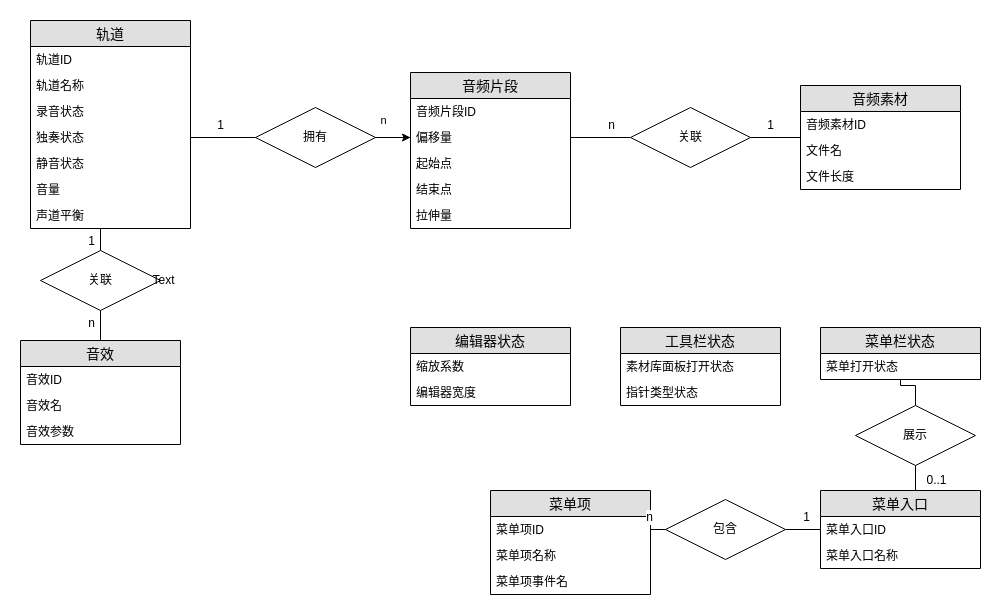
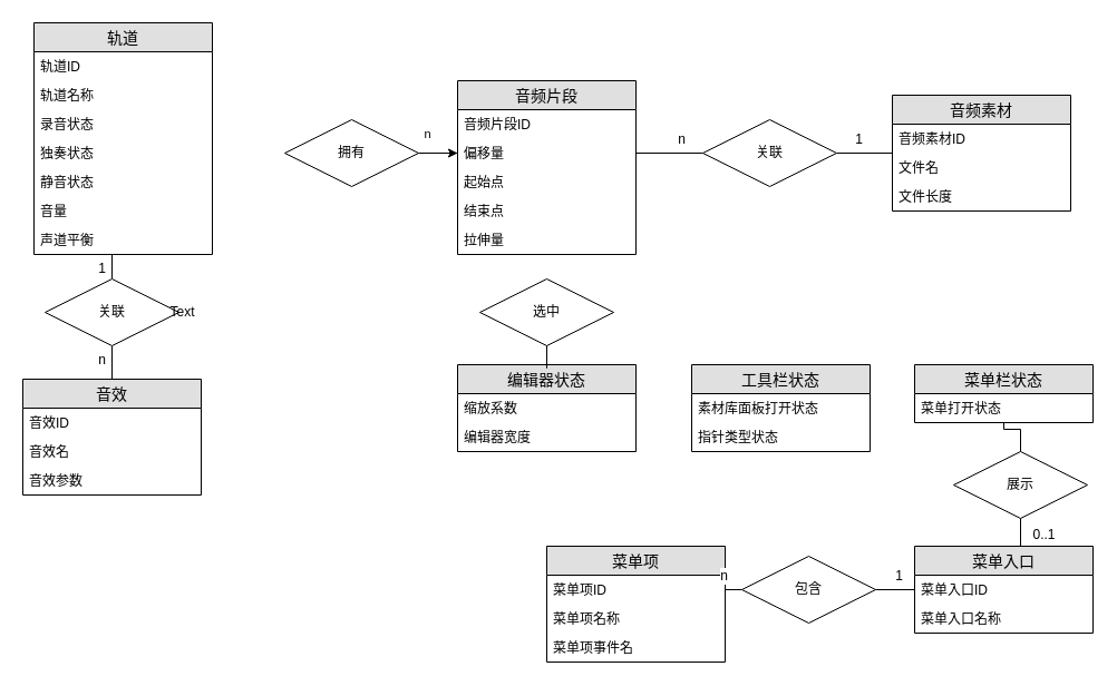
  <mxCell id="0" />
  <mxCell id="1" parent="0" />
  <mxCell id="2" value="轨道" style="swimlane;fontStyle=0;childLayout=stackLayout;horizontal=1;startSize=26;fillColor=#e0e0e0;horizontalStack=0;resizeParent=1;resizeParentMax=0;resizeLast=0;collapsible=1;marginBottom=0;swimlaneFillColor=#ffffff;align=center;fontSize=14;" vertex="1" parent="1"><mxGeometry x="30" y="20" width="160" height="208" as="geometry" /></mxCell>
  <mxCell id="3" value="轨道ID" style="text;strokeColor=none;fillColor=none;spacingLeft=4;spacingRight=4;overflow=hidden;rotatable=0;points=[[0,0.5],[1,0.5]];portConstraint=eastwest;fontSize=12;" vertex="1" parent="2"><mxGeometry y="26" width="160" height="26" as="geometry" /></mxCell>
  <mxCell id="4" value="轨道名称" style="text;strokeColor=none;fillColor=none;spacingLeft=4;spacingRight=4;overflow=hidden;rotatable=0;points=[[0,0.5],[1,0.5]];portConstraint=eastwest;fontSize=12;" vertex="1" parent="2"><mxGeometry y="52" width="160" height="26" as="geometry" /></mxCell>
  <mxCell id="5" value="录音状态" style="text;strokeColor=none;fillColor=none;spacingLeft=4;spacingRight=4;overflow=hidden;rotatable=0;points=[[0,0.5],[1,0.5]];portConstraint=eastwest;fontSize=12;" vertex="1" parent="2"><mxGeometry y="78" width="160" height="26" as="geometry" /></mxCell>
  <mxCell id="6" value="独奏状态" style="text;strokeColor=none;fillColor=none;spacingLeft=4;spacingRight=4;overflow=hidden;rotatable=0;points=[[0,0.5],[1,0.5]];portConstraint=eastwest;fontSize=12;" vertex="1" parent="2"><mxGeometry y="104" width="160" height="26" as="geometry" /></mxCell>
  <mxCell id="7" value="静音状态" style="text;strokeColor=none;fillColor=none;spacingLeft=4;spacingRight=4;overflow=hidden;rotatable=0;points=[[0,0.5],[1,0.5]];portConstraint=eastwest;fontSize=12;" vertex="1" parent="2"><mxGeometry y="130" width="160" height="26" as="geometry" /></mxCell>
  <mxCell id="8" value="音量" style="text;strokeColor=none;fillColor=none;spacingLeft=4;spacingRight=4;overflow=hidden;rotatable=0;points=[[0,0.5],[1,0.5]];portConstraint=eastwest;fontSize=12;" vertex="1" parent="2"><mxGeometry y="156" width="160" height="26" as="geometry" /></mxCell>
  <mxCell id="9" value="声道平衡" style="text;strokeColor=none;fillColor=none;spacingLeft=4;spacingRight=4;overflow=hidden;rotatable=0;points=[[0,0.5],[1,0.5]];portConstraint=eastwest;fontSize=12;" vertex="1" parent="2"><mxGeometry y="182" width="160" height="26" as="geometry" /></mxCell>
  <mxCell id="10" value="n" style="edgeStyle=orthogonalEdgeStyle;rounded=0;orthogonalLoop=1;jettySize=auto;html=1;exitX=1;exitY=0.5;exitDx=0;exitDy=0;endArrow=none;endFill=0;" edge="1" parent="1" source="11" target="14"><mxGeometry x="0.6" y="26" relative="1" as="geometry"><Array as="points"><mxPoint x="400" y="137" /><mxPoint x="400" y="137" /></Array><mxPoint x="-20" y="9" as="offset" /></mxGeometry></mxCell>
  <mxCell id="11" value="拥有" style="shape=rhombus;perimeter=rhombusPerimeter;whiteSpace=wrap;html=1;align=center;" vertex="1" parent="1"><mxGeometry x="255" y="107" width="120" height="60" as="geometry" /></mxCell>
- <mxCell id="12" style="edgeStyle=orthogonalEdgeStyle;rounded=0;orthogonalLoop=1;jettySize=auto;html=1;exitX=1;exitY=0.5;exitDx=0;exitDy=0;entryX=0;entryY=0.5;entryDx=0;entryDy=0;endArrow=none;endFill=0;" edge="1" parent="1" source="6" target="11"><mxGeometry relative="1" as="geometry" /></mxCell>
- <mxCell id="13" value="1" style="text;html=1;align=center;verticalAlign=middle;resizable=0;points=[];labelBackgroundColor=#ffffff;" vertex="1" connectable="0" parent="12"><mxGeometry x="0.135" y="4" relative="1" as="geometry"><mxPoint x="-8" y="-9" as="offset" /></mxGeometry></mxCell>
  <mxCell id="14" value="音频片段" style="swimlane;fontStyle=0;childLayout=stackLayout;horizontal=1;startSize=26;fillColor=#e0e0e0;horizontalStack=0;resizeParent=1;resizeParentMax=0;resizeLast=0;collapsible=1;marginBottom=0;swimlaneFillColor=#ffffff;align=center;fontSize=14;" vertex="1" parent="1"><mxGeometry x="410" y="72" width="160" height="156" as="geometry" /></mxCell>
  <mxCell id="15" value="音频片段ID" style="text;strokeColor=none;fillColor=none;spacingLeft=4;spacingRight=4;overflow=hidden;rotatable=0;points=[[0,0.5],[1,0.5]];portConstraint=eastwest;fontSize=12;" vertex="1" parent="14"><mxGeometry y="26" width="160" height="26" as="geometry" /></mxCell>
  <mxCell id="16" value="偏移量" style="text;strokeColor=none;fillColor=none;spacingLeft=4;spacingRight=4;overflow=hidden;rotatable=0;points=[[0,0.5],[1,0.5]];portConstraint=eastwest;fontSize=12;" vertex="1" parent="14"><mxGeometry y="52" width="160" height="26" as="geometry" /></mxCell>
  <mxCell id="17" value="起始点" style="text;strokeColor=none;fillColor=none;spacingLeft=4;spacingRight=4;overflow=hidden;rotatable=0;points=[[0,0.5],[1,0.5]];portConstraint=eastwest;fontSize=12;" vertex="1" parent="14"><mxGeometry y="78" width="160" height="26" as="geometry" /></mxCell>
  <mxCell id="18" value="结束点" style="text;strokeColor=none;fillColor=none;spacingLeft=4;spacingRight=4;overflow=hidden;rotatable=0;points=[[0,0.5],[1,0.5]];portConstraint=eastwest;fontSize=12;" vertex="1" parent="14"><mxGeometry y="104" width="160" height="26" as="geometry" /></mxCell>
  <mxCell id="19" value="拉伸量" style="text;strokeColor=none;fillColor=none;spacingLeft=4;spacingRight=4;overflow=hidden;rotatable=0;points=[[0,0.5],[1,0.5]];portConstraint=eastwest;fontSize=12;" vertex="1" parent="14"><mxGeometry y="130" width="160" height="26" as="geometry" /></mxCell>
  <mxCell id="20" style="edgeStyle=orthogonalEdgeStyle;rounded=0;orthogonalLoop=1;jettySize=auto;html=1;exitX=0;exitY=0.5;exitDx=0;exitDy=0;entryX=1;entryY=0.5;entryDx=0;entryDy=0;endArrow=none;endFill=0;" edge="1" parent="1" source="24" target="16"><mxGeometry relative="1" as="geometry" /></mxCell>
  <mxCell id="21" value="n" style="text;html=1;align=center;verticalAlign=middle;resizable=0;points=[];labelBackgroundColor=#ffffff;" vertex="1" connectable="0" parent="20"><mxGeometry x="-0.513" y="-2" relative="1" as="geometry"><mxPoint x="-5" y="-11" as="offset" /></mxGeometry></mxCell>
  <mxCell id="22" style="edgeStyle=orthogonalEdgeStyle;rounded=0;orthogonalLoop=1;jettySize=auto;html=1;exitX=1;exitY=0.5;exitDx=0;exitDy=0;endArrow=none;endFill=0;" edge="1" parent="1" source="24" target="25"><mxGeometry relative="1" as="geometry"><mxPoint x="920" y="137" as="targetPoint" /></mxGeometry></mxCell>
  <mxCell id="23" value="1" style="text;html=1;align=center;verticalAlign=middle;resizable=0;points=[];labelBackgroundColor=#ffffff;" vertex="1" connectable="0" parent="22"><mxGeometry x="-0.229" y="1" relative="1" as="geometry"><mxPoint y="-12" as="offset" /></mxGeometry></mxCell>
  <mxCell id="24" value="关联" style="shape=rhombus;perimeter=rhombusPerimeter;whiteSpace=wrap;html=1;align=center;" vertex="1" parent="1"><mxGeometry x="630" y="107" width="120" height="60" as="geometry" /></mxCell>
  <mxCell id="25" value="音频素材" style="swimlane;fontStyle=0;childLayout=stackLayout;horizontal=1;startSize=26;fillColor=#e0e0e0;horizontalStack=0;resizeParent=1;resizeParentMax=0;resizeLast=0;collapsible=1;marginBottom=0;swimlaneFillColor=#ffffff;align=center;fontSize=14;" vertex="1" parent="1"><mxGeometry x="800" y="85" width="160" height="104" as="geometry" /></mxCell>
  <mxCell id="26" value="音频素材ID" style="text;strokeColor=none;fillColor=none;spacingLeft=4;spacingRight=4;overflow=hidden;rotatable=0;points=[[0,0.5],[1,0.5]];portConstraint=eastwest;fontSize=12;" vertex="1" parent="25"><mxGeometry y="26" width="160" height="26" as="geometry" /></mxCell>
  <mxCell id="27" value="文件名" style="text;strokeColor=none;fillColor=none;spacingLeft=4;spacingRight=4;overflow=hidden;rotatable=0;points=[[0,0.5],[1,0.5]];portConstraint=eastwest;fontSize=12;" vertex="1" parent="25"><mxGeometry y="52" width="160" height="26" as="geometry" /></mxCell>
  <mxCell id="28" value="文件长度" style="text;strokeColor=none;fillColor=none;spacingLeft=4;spacingRight=4;overflow=hidden;rotatable=0;points=[[0,0.5],[1,0.5]];portConstraint=eastwest;fontSize=12;" vertex="1" parent="25"><mxGeometry y="78" width="160" height="26" as="geometry" /></mxCell>
  <mxCell id="29" value="音效" style="swimlane;fontStyle=0;childLayout=stackLayout;horizontal=1;startSize=26;fillColor=#e0e0e0;horizontalStack=0;resizeParent=1;resizeParentMax=0;resizeLast=0;collapsible=1;marginBottom=0;swimlaneFillColor=#ffffff;align=center;fontSize=14;" vertex="1" parent="1"><mxGeometry x="20" y="340" width="160" height="104" as="geometry" /></mxCell>
  <mxCell id="30" value="音效ID" style="text;strokeColor=none;fillColor=none;spacingLeft=4;spacingRight=4;overflow=hidden;rotatable=0;points=[[0,0.5],[1,0.5]];portConstraint=eastwest;fontSize=12;" vertex="1" parent="29"><mxGeometry y="26" width="160" height="26" as="geometry" /></mxCell>
  <mxCell id="31" value="音效名" style="text;strokeColor=none;fillColor=none;spacingLeft=4;spacingRight=4;overflow=hidden;rotatable=0;points=[[0,0.5],[1,0.5]];portConstraint=eastwest;fontSize=12;" vertex="1" parent="29"><mxGeometry y="52" width="160" height="26" as="geometry" /></mxCell>
  <mxCell id="32" value="音效参数" style="text;strokeColor=none;fillColor=none;spacingLeft=4;spacingRight=4;overflow=hidden;rotatable=0;points=[[0,0.5],[1,0.5]];portConstraint=eastwest;fontSize=12;" vertex="1" parent="29"><mxGeometry y="78" width="160" height="26" as="geometry" /></mxCell>
  <mxCell id="33" style="edgeStyle=orthogonalEdgeStyle;rounded=0;orthogonalLoop=1;jettySize=auto;html=1;exitX=0.5;exitY=0;exitDx=0;exitDy=0;entryX=0.488;entryY=1;entryDx=0;entryDy=0;entryPerimeter=0;endArrow=none;endFill=0;" edge="1" parent="1" source="37" target="9"><mxGeometry relative="1" as="geometry"><Array as="points"><mxPoint x="100" y="228" /></Array></mxGeometry></mxCell>
  <mxCell id="34" value="1" style="text;html=1;align=center;verticalAlign=middle;resizable=0;points=[];labelBackgroundColor=#ffffff;" vertex="1" connectable="0" parent="33"><mxGeometry x="-0.003" y="3" relative="1" as="geometry"><mxPoint x="-7" y="5" as="offset" /></mxGeometry></mxCell>
  <mxCell id="35" style="edgeStyle=orthogonalEdgeStyle;rounded=0;orthogonalLoop=1;jettySize=auto;html=1;exitX=0.5;exitY=1;exitDx=0;exitDy=0;entryX=0.5;entryY=0;entryDx=0;entryDy=0;endArrow=none;endFill=0;" edge="1" parent="1" source="37" target="29"><mxGeometry relative="1" as="geometry"><mxPoint x="100" y="346" as="targetPoint" /></mxGeometry></mxCell>
  <mxCell id="36" value="n" style="text;html=1;align=center;verticalAlign=middle;resizable=0;points=[];labelBackgroundColor=#ffffff;" vertex="1" connectable="0" parent="35"><mxGeometry x="-0.2" y="-2" relative="1" as="geometry"><mxPoint x="-8" as="offset" /></mxGeometry></mxCell>
  <mxCell id="37" value="关联" style="shape=rhombus;perimeter=rhombusPerimeter;whiteSpace=wrap;html=1;align=center;" vertex="1" parent="1"><mxGeometry x="40" y="250" width="120" height="60" as="geometry" /></mxCell>
  <mxCell id="38" value="" style="edgeStyle=orthogonalEdgeStyle;rounded=0;orthogonalLoop=1;jettySize=auto;html=1;endArrow=none;endFill=0;startArrow=classic;startFill=1;" edge="1" parent="1" source="16" target="11"><mxGeometry relative="1" as="geometry" /></mxCell>
  <mxCell id="39" value="编辑器状态" style="swimlane;fontStyle=0;childLayout=stackLayout;horizontal=1;startSize=26;fillColor=#e0e0e0;horizontalStack=0;resizeParent=1;resizeParentMax=0;resizeLast=0;collapsible=1;marginBottom=0;swimlaneFillColor=#ffffff;align=center;fontSize=14;" vertex="1" parent="1"><mxGeometry x="410" y="327" width="160" height="78" as="geometry" /></mxCell>
  <mxCell id="40" value="缩放系数" style="text;strokeColor=none;fillColor=none;spacingLeft=4;spacingRight=4;overflow=hidden;rotatable=0;points=[[0,0.5],[1,0.5]];portConstraint=eastwest;fontSize=12;" vertex="1" parent="39"><mxGeometry y="26" width="160" height="26" as="geometry" /></mxCell>
  <mxCell id="41" value="编辑器宽度" style="text;strokeColor=none;fillColor=none;spacingLeft=4;spacingRight=4;overflow=hidden;rotatable=0;points=[[0,0.5],[1,0.5]];portConstraint=eastwest;fontSize=12;" vertex="1" parent="39"><mxGeometry y="52" width="160" height="26" as="geometry" /></mxCell>
+ <mxCell id="42" style="edgeStyle=orthogonalEdgeStyle;rounded=0;orthogonalLoop=1;jettySize=auto;html=1;exitX=0.5;exitY=1;exitDx=0;exitDy=0;endArrow=none;endFill=0;" edge="1" parent="1" source="43" target="39"><mxGeometry relative="1" as="geometry" /></mxCell>
+ <mxCell id="43" value="选中" style="shape=rhombus;perimeter=rhombusPerimeter;whiteSpace=wrap;html=1;align=center;" vertex="1" parent="1"><mxGeometry x="430" y="250" width="120" height="60" as="geometry" /></mxCell>
  <mxCell id="44" value="工具栏状态" style="swimlane;fontStyle=0;childLayout=stackLayout;horizontal=1;startSize=26;fillColor=#e0e0e0;horizontalStack=0;resizeParent=1;resizeParentMax=0;resizeLast=0;collapsible=1;marginBottom=0;swimlaneFillColor=#ffffff;align=center;fontSize=14;" vertex="1" parent="1"><mxGeometry x="620" y="327" width="160" height="78" as="geometry" /></mxCell>
  <mxCell id="45" value="素材库面板打开状态" style="text;strokeColor=none;fillColor=none;spacingLeft=4;spacingRight=4;overflow=hidden;rotatable=0;points=[[0,0.5],[1,0.5]];portConstraint=eastwest;fontSize=12;" vertex="1" parent="44"><mxGeometry y="26" width="160" height="26" as="geometry" /></mxCell>
  <mxCell id="46" value="指针类型状态" style="text;strokeColor=none;fillColor=none;spacingLeft=4;spacingRight=4;overflow=hidden;rotatable=0;points=[[0,0.5],[1,0.5]];portConstraint=eastwest;fontSize=12;" vertex="1" parent="44"><mxGeometry y="52" width="160" height="26" as="geometry" /></mxCell>
  <mxCell id="47" value="菜单栏状态" style="swimlane;fontStyle=0;childLayout=stackLayout;horizontal=1;startSize=26;fillColor=#e0e0e0;horizontalStack=0;resizeParent=1;resizeParentMax=0;resizeLast=0;collapsible=1;marginBottom=0;swimlaneFillColor=#ffffff;align=center;fontSize=14;" vertex="1" parent="1"><mxGeometry x="820" y="327" width="160" height="52" as="geometry" /></mxCell>
  <mxCell id="48" value="菜单打开状态" style="text;strokeColor=none;fillColor=none;spacingLeft=4;spacingRight=4;overflow=hidden;rotatable=0;points=[[0,0.5],[1,0.5]];portConstraint=eastwest;fontSize=12;" vertex="1" parent="47"><mxGeometry y="26" width="160" height="26" as="geometry" /></mxCell>
  <mxCell id="49" style="edgeStyle=orthogonalEdgeStyle;rounded=0;orthogonalLoop=1;jettySize=auto;html=1;exitX=0.5;exitY=0;exitDx=0;exitDy=0;endArrow=none;endFill=0;" edge="1" parent="1" source="50" target="47"><mxGeometry relative="1" as="geometry" /></mxCell>
  <mxCell id="50" value="展示" style="shape=rhombus;perimeter=rhombusPerimeter;whiteSpace=wrap;html=1;align=center;" vertex="1" parent="1"><mxGeometry x="855" y="405" width="120" height="60" as="geometry" /></mxCell>
  <mxCell id="51" style="edgeStyle=orthogonalEdgeStyle;rounded=0;orthogonalLoop=1;jettySize=auto;html=1;exitX=0.5;exitY=0;exitDx=0;exitDy=0;entryX=0.5;entryY=1;entryDx=0;entryDy=0;endArrow=none;endFill=0;" edge="1" parent="1" source="53" target="50"><mxGeometry relative="1" as="geometry" /></mxCell>
  <mxCell id="52" value="0..1" style="text;html=1;align=center;verticalAlign=middle;resizable=0;points=[];labelBackgroundColor=#ffffff;" vertex="1" connectable="0" parent="51"><mxGeometry x="0.44" y="-1" relative="1" as="geometry"><mxPoint x="19" y="3" as="offset" /></mxGeometry></mxCell>
  <mxCell id="53" value="菜单入口" style="swimlane;fontStyle=0;childLayout=stackLayout;horizontal=1;startSize=26;fillColor=#e0e0e0;horizontalStack=0;resizeParent=1;resizeParentMax=0;resizeLast=0;collapsible=1;marginBottom=0;swimlaneFillColor=#ffffff;align=center;fontSize=14;" vertex="1" parent="1"><mxGeometry x="820" y="490" width="160" height="78" as="geometry" /></mxCell>
  <mxCell id="54" value="菜单入口ID" style="text;strokeColor=none;fillColor=none;spacingLeft=4;spacingRight=4;overflow=hidden;rotatable=0;points=[[0,0.5],[1,0.5]];portConstraint=eastwest;fontSize=12;" vertex="1" parent="53"><mxGeometry y="26" width="160" height="26" as="geometry" /></mxCell>
  <mxCell id="55" value="菜单入口名称" style="text;strokeColor=none;fillColor=none;spacingLeft=4;spacingRight=4;overflow=hidden;rotatable=0;points=[[0,0.5],[1,0.5]];portConstraint=eastwest;fontSize=12;" vertex="1" parent="53"><mxGeometry y="52" width="160" height="26" as="geometry" /></mxCell>
  <mxCell id="56" value="菜单项" style="swimlane;fontStyle=0;childLayout=stackLayout;horizontal=1;startSize=26;fillColor=#e0e0e0;horizontalStack=0;resizeParent=1;resizeParentMax=0;resizeLast=0;collapsible=1;marginBottom=0;swimlaneFillColor=#ffffff;align=center;fontSize=14;" vertex="1" parent="1"><mxGeometry x="490" y="490" width="160" height="104" as="geometry" /></mxCell>
  <mxCell id="57" value="菜单项ID" style="text;strokeColor=none;fillColor=none;spacingLeft=4;spacingRight=4;overflow=hidden;rotatable=0;points=[[0,0.5],[1,0.5]];portConstraint=eastwest;fontSize=12;" vertex="1" parent="56"><mxGeometry y="26" width="160" height="26" as="geometry" /></mxCell>
  <mxCell id="58" value="菜单项名称" style="text;strokeColor=none;fillColor=none;spacingLeft=4;spacingRight=4;overflow=hidden;rotatable=0;points=[[0,0.5],[1,0.5]];portConstraint=eastwest;fontSize=12;" vertex="1" parent="56"><mxGeometry y="52" width="160" height="26" as="geometry" /></mxCell>
  <mxCell id="59" value="菜单项事件名" style="text;strokeColor=none;fillColor=none;spacingLeft=4;spacingRight=4;overflow=hidden;rotatable=0;points=[[0,0.5],[1,0.5]];portConstraint=eastwest;fontSize=12;" vertex="1" parent="56"><mxGeometry y="78" width="160" height="26" as="geometry" /></mxCell>
  <mxCell id="60" style="edgeStyle=orthogonalEdgeStyle;rounded=0;orthogonalLoop=1;jettySize=auto;html=1;exitX=0;exitY=0.5;exitDx=0;exitDy=0;entryX=1;entryY=0.5;entryDx=0;entryDy=0;endArrow=none;endFill=0;" edge="1" parent="1" source="64" target="57"><mxGeometry relative="1" as="geometry" /></mxCell>
  <mxCell id="61" value="n" style="text;html=1;align=center;verticalAlign=middle;resizable=0;points=[];labelBackgroundColor=#ffffff;" vertex="1" connectable="0" parent="60"><mxGeometry x="-0.667" relative="1" as="geometry"><mxPoint x="-15" y="-13" as="offset" /></mxGeometry></mxCell>
  <mxCell id="62" style="edgeStyle=orthogonalEdgeStyle;rounded=0;orthogonalLoop=1;jettySize=auto;html=1;exitX=1;exitY=0.5;exitDx=0;exitDy=0;entryX=0;entryY=0.5;entryDx=0;entryDy=0;endArrow=none;endFill=0;" edge="1" parent="1" source="64" target="54"><mxGeometry relative="1" as="geometry" /></mxCell>
  <mxCell id="63" value="1" style="text;html=1;align=center;verticalAlign=middle;resizable=0;points=[];labelBackgroundColor=#ffffff;" vertex="1" connectable="0" parent="62"><mxGeometry x="0.3" y="2" relative="1" as="geometry"><mxPoint x="-3" y="-11" as="offset" /></mxGeometry></mxCell>
  <mxCell id="64" value="包含" style="shape=rhombus;perimeter=rhombusPerimeter;whiteSpace=wrap;html=1;align=center;" vertex="1" parent="1"><mxGeometry x="665" y="499" width="120" height="60" as="geometry" /></mxCell>
  <mxCell id="65" value="Text" style="text;html=1;align=center;verticalAlign=middle;resizable=0;points=[];autosize=1;" vertex="1" parent="1"><mxGeometry x="143" y="270" width="40" height="20" as="geometry" /></mxCell>
